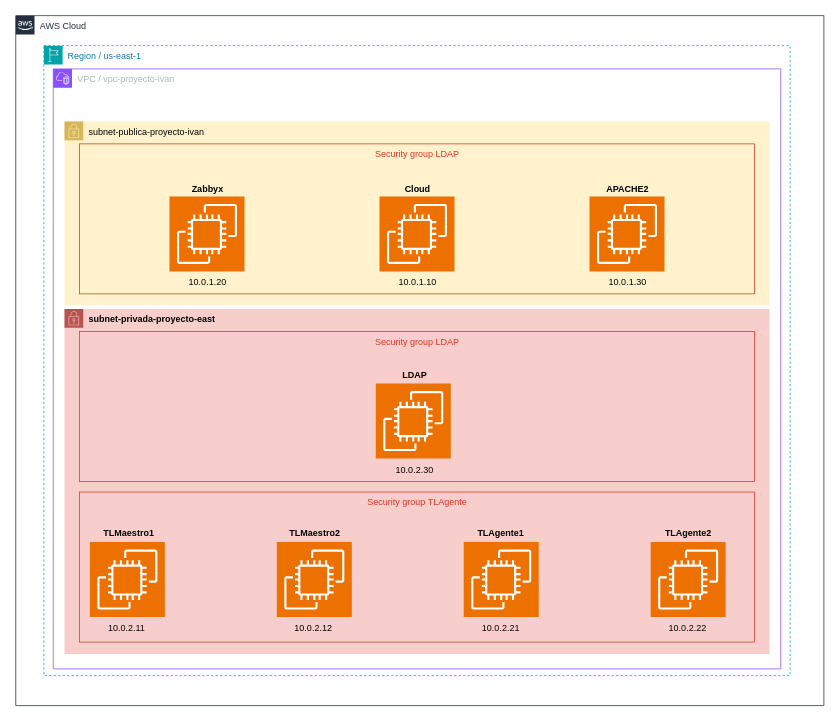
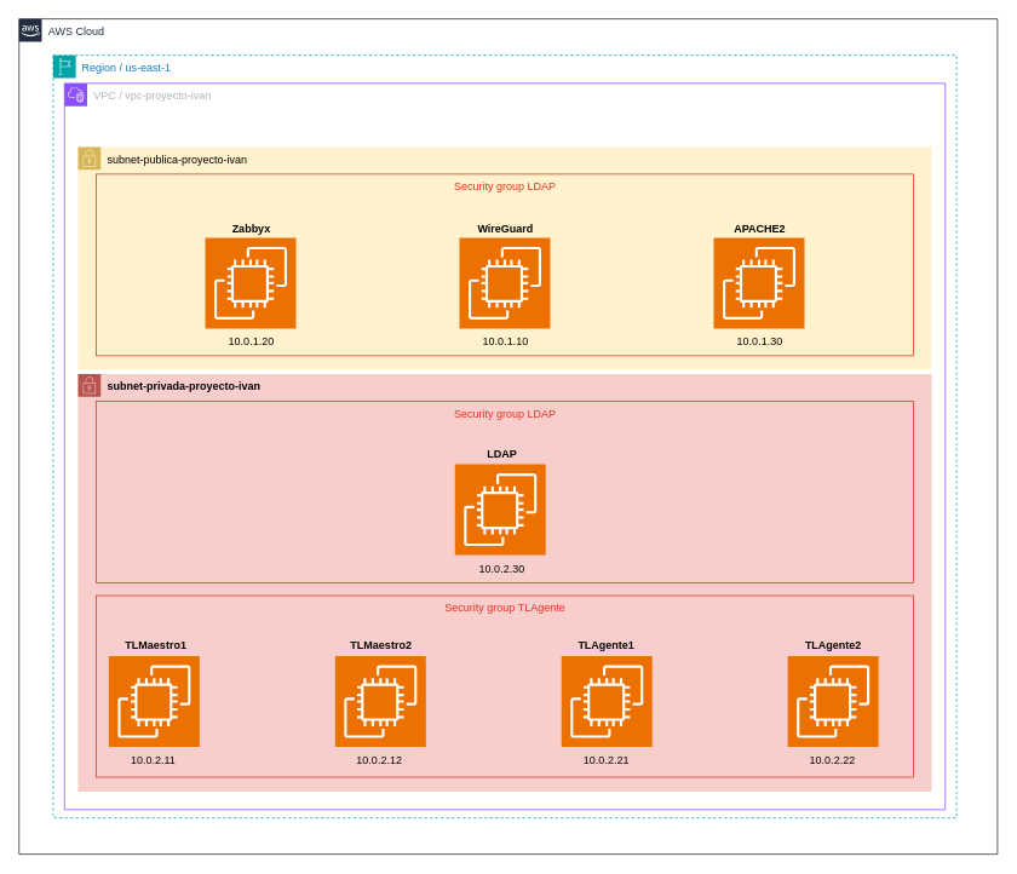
  <mxCell id="0" />
  <mxCell id="1" parent="0" />
  <mxCell id="2" value="" style="group" vertex="1" connectable="0" parent="1"><mxGeometry x="20.5" y="20" width="1077.5" height="920" as="geometry" /></mxCell>
  <mxCell id="3" value="AWS Cloud" style="points=[[0,0],[0.25,0],[0.5,0],[0.75,0],[1,0],[1,0.25],[1,0.5],[1,0.75],[1,1],[0.75,1],[0.5,1],[0.25,1],[0,1],[0,0.75],[0,0.5],[0,0.25]];outlineConnect=0;gradientColor=none;html=1;whiteSpace=wrap;fontSize=12;fontStyle=0;container=1;pointerEvents=0;collapsible=0;recursiveResize=0;shape=mxgraph.aws4.group;grIcon=mxgraph.aws4.group_aws_cloud_alt;strokeColor=#232F3E;fillColor=none;verticalAlign=top;align=left;spacingLeft=30;fontColor=#232F3E;dashed=0;" parent="2" vertex="1"><mxGeometry width="1077.5" height="920" as="geometry" /></mxCell>
  <mxCell id="4" value="" style="group" vertex="1" connectable="0" parent="2"><mxGeometry x="37.5" y="40" width="995" height="840" as="geometry" /></mxCell>
  <mxCell id="5" value="" style="group" vertex="1" connectable="0" parent="4"><mxGeometry x="12.5" y="31" width="970" height="800" as="geometry" /></mxCell>
  <mxCell id="6" value="" style="group" vertex="1" connectable="0" parent="5"><mxGeometry x="15" y="70" width="940" height="710" as="geometry" /></mxCell>
  <mxCell id="7" value="" style="group" vertex="1" connectable="0" parent="6"><mxGeometry y="250" width="940" height="460" as="geometry" /></mxCell>
- <mxCell id="8" value="&lt;b&gt;subnet-privada-proyecto-east&lt;/b&gt;" style="points=[[0,0],[0.25,0],[0.5,0],[0.75,0],[1,0],[1,0.25],[1,0.5],[1,0.75],[1,1],[0.75,1],[0.5,1],[0.25,1],[0,1],[0,0.75],[0,0.5],[0,0.25]];outlineConnect=0;html=1;whiteSpace=wrap;fontSize=12;fontStyle=0;container=0;pointerEvents=0;collapsible=0;recursiveResize=0;shape=mxgraph.aws4.group;grIcon=mxgraph.aws4.group_security_group;grStroke=0;strokeColor=#b85450;fillColor=#f8cecc;verticalAlign=top;align=left;spacingLeft=30;dashed=0;" vertex="1" parent="7"><mxGeometry width="940" height="460" as="geometry" /></mxCell>
+ <mxCell id="8" value="&lt;b&gt;subnet-privada-proyecto-ivan&lt;/b&gt;" style="points=[[0,0],[0.25,0],[0.5,0],[0.75,0],[1,0],[1,0.25],[1,0.5],[1,0.75],[1,1],[0.75,1],[0.5,1],[0.25,1],[0,1],[0,0.75],[0,0.5],[0,0.25]];outlineConnect=0;html=1;whiteSpace=wrap;fontSize=12;fontStyle=0;container=0;pointerEvents=0;collapsible=0;recursiveResize=0;shape=mxgraph.aws4.group;grIcon=mxgraph.aws4.group_security_group;grStroke=0;strokeColor=#b85450;fillColor=#f8cecc;verticalAlign=top;align=left;spacingLeft=30;dashed=0;" vertex="1" parent="7"><mxGeometry width="940" height="460" as="geometry" /></mxCell>
  <mxCell id="9" value="" style="group" vertex="1" connectable="0" parent="7"><mxGeometry x="20" y="30.0" width="900" height="414.22" as="geometry" /></mxCell>
  <mxCell id="10" value="Security group LDAP" style="fillColor=none;strokeColor=#DD3522;verticalAlign=top;fontStyle=0;fontColor=#DD3522;whiteSpace=wrap;html=1;" vertex="1" parent="9"><mxGeometry width="900.0" height="200" as="geometry" /></mxCell>
  <mxCell id="11" value="" style="group" vertex="1" connectable="0" parent="9"><mxGeometry y="214.22" width="900" height="200" as="geometry" /></mxCell>
  <mxCell id="12" value="Security group TLAgente" style="fillColor=none;strokeColor=#DD3522;verticalAlign=top;fontStyle=0;fontColor=#DD3522;whiteSpace=wrap;html=1;" vertex="1" parent="11"><mxGeometry width="900.0" height="200" as="geometry" /></mxCell>
  <mxCell id="13" value="" style="group" vertex="1" connectable="0" parent="11"><mxGeometry x="512.308" y="33.333" width="124.615" height="166.667" as="geometry" /></mxCell>
  <mxCell id="14" value="" style="sketch=0;points=[[0,0,0],[0.25,0,0],[0.5,0,0],[0.75,0,0],[1,0,0],[0,1,0],[0.25,1,0],[0.5,1,0],[0.75,1,0],[1,1,0],[0,0.25,0],[0,0.5,0],[0,0.75,0],[1,0.25,0],[1,0.5,0],[1,0.75,0]];outlineConnect=0;fontColor=#232F3E;fillColor=#ED7100;strokeColor=#ffffff;dashed=0;verticalLabelPosition=bottom;verticalAlign=top;align=center;html=1;fontSize=12;fontStyle=0;aspect=fixed;shape=mxgraph.aws4.resourceIcon;resIcon=mxgraph.aws4.ec2;" vertex="1" parent="13"><mxGeometry y="33.333" width="100" height="100" as="geometry" /></mxCell>
  <mxCell id="15" value="10.0.2.21" style="text;html=1;align=center;verticalAlign=middle;resizable=0;points=[];autosize=1;strokeColor=none;fillColor=none;" vertex="1" parent="13"><mxGeometry x="13.846" y="133.333" width="70" height="30" as="geometry" /></mxCell>
  <mxCell id="16" value="" style="group" vertex="1" connectable="0" parent="11"><mxGeometry x="263.077" y="33.333" width="124.615" height="166.667" as="geometry" /></mxCell>
  <mxCell id="17" value="" style="sketch=0;points=[[0,0,0],[0.25,0,0],[0.5,0,0],[0.75,0,0],[1,0,0],[0,1,0],[0.25,1,0],[0.5,1,0],[0.75,1,0],[1,1,0],[0,0.25,0],[0,0.5,0],[0,0.75,0],[1,0.25,0],[1,0.5,0],[1,0.75,0]];outlineConnect=0;fontColor=#232F3E;fillColor=#ED7100;strokeColor=#ffffff;dashed=0;verticalLabelPosition=bottom;verticalAlign=top;align=center;html=1;fontSize=12;fontStyle=0;aspect=fixed;shape=mxgraph.aws4.resourceIcon;resIcon=mxgraph.aws4.ec2;" vertex="1" parent="16"><mxGeometry y="33.333" width="100" height="100" as="geometry" /></mxCell>
  <mxCell id="18" value="TLMaestro2" style="text;html=1;align=center;verticalAlign=middle;resizable=0;points=[];autosize=1;strokeColor=none;fillColor=none;fontStyle=1" vertex="1" parent="16"><mxGeometry x="5.056" y="6.67" width="90" height="30" as="geometry" /></mxCell>
  <mxCell id="19" value="10.0.2.12" style="text;html=1;align=center;verticalAlign=middle;resizable=0;points=[];autosize=1;strokeColor=none;fillColor=none;" vertex="1" parent="16"><mxGeometry x="13.846" y="133.333" width="70" height="30" as="geometry" /></mxCell>
  <mxCell id="20" value="" style="group" vertex="1" connectable="0" parent="11"><mxGeometry x="761.538" y="33.333" width="124.615" height="166.667" as="geometry" /></mxCell>
  <mxCell id="21" value="" style="sketch=0;points=[[0,0,0],[0.25,0,0],[0.5,0,0],[0.75,0,0],[1,0,0],[0,1,0],[0.25,1,0],[0.5,1,0],[0.75,1,0],[1,1,0],[0,0.25,0],[0,0.5,0],[0,0.75,0],[1,0.25,0],[1,0.5,0],[1,0.75,0]];outlineConnect=0;fontColor=#232F3E;fillColor=#ED7100;strokeColor=#ffffff;dashed=0;verticalLabelPosition=bottom;verticalAlign=top;align=center;html=1;fontSize=12;fontStyle=0;aspect=fixed;shape=mxgraph.aws4.resourceIcon;resIcon=mxgraph.aws4.ec2;" vertex="1" parent="20"><mxGeometry y="33.333" width="100" height="100" as="geometry" /></mxCell>
  <mxCell id="22" value="TLAgente2" style="text;html=1;align=center;verticalAlign=middle;resizable=0;points=[];autosize=1;strokeColor=none;fillColor=none;fontStyle=1" vertex="1" parent="20"><mxGeometry x="10.108" y="6.67" width="80" height="30" as="geometry" /></mxCell>
  <mxCell id="23" value="10.0.2.22" style="text;html=1;align=center;verticalAlign=middle;resizable=0;points=[];autosize=1;strokeColor=none;fillColor=none;" vertex="1" parent="20"><mxGeometry x="13.846" y="133.333" width="70" height="30" as="geometry" /></mxCell>
  <mxCell id="24" value="" style="group" vertex="1" connectable="0" parent="11"><mxGeometry x="13.846" y="33.333" width="124.615" height="166.667" as="geometry" /></mxCell>
  <mxCell id="25" value="" style="sketch=0;points=[[0,0,0],[0.25,0,0],[0.5,0,0],[0.75,0,0],[1,0,0],[0,1,0],[0.25,1,0],[0.5,1,0],[0.75,1,0],[1,1,0],[0,0.25,0],[0,0.5,0],[0,0.75,0],[1,0.25,0],[1,0.5,0],[1,0.75,0]];outlineConnect=0;fontColor=#232F3E;fillColor=#ED7100;strokeColor=#ffffff;dashed=0;verticalLabelPosition=bottom;verticalAlign=top;align=center;html=1;fontSize=12;fontStyle=0;aspect=fixed;shape=mxgraph.aws4.resourceIcon;resIcon=mxgraph.aws4.ec2;" vertex="1" parent="24"><mxGeometry y="33.333" width="100" height="100" as="geometry" /></mxCell>
  <mxCell id="26" value="10.0.2.11" style="text;html=1;align=center;verticalAlign=middle;resizable=0;points=[];autosize=1;strokeColor=none;fillColor=none;" vertex="1" parent="24"><mxGeometry x="13.846" y="133.333" width="70" height="30" as="geometry" /></mxCell>
  <mxCell id="27" value="&lt;b&gt;TLMaestro1&lt;/b&gt;" style="text;html=1;align=center;verticalAlign=middle;resizable=0;points=[];autosize=1;strokeColor=none;fillColor=none;" vertex="1" parent="11"><mxGeometry x="20.227" y="40.003" width="90" height="30" as="geometry" /></mxCell>
  <mxCell id="28" value="TLAgente1" style="text;html=1;align=center;verticalAlign=middle;resizable=0;points=[];autosize=1;strokeColor=none;fillColor=none;labelBorderColor=none;labelBackgroundColor=none;fontStyle=1" vertex="1" parent="11"><mxGeometry x="521.102" y="40.003" width="80" height="30" as="geometry" /></mxCell>
  <mxCell id="29" value="" style="group" vertex="1" connectable="0" parent="9"><mxGeometry x="394.999" y="44.22" width="100" height="155.39" as="geometry" /></mxCell>
  <mxCell id="30" value="" style="sketch=0;points=[[0,0,0],[0.25,0,0],[0.5,0,0],[0.75,0,0],[1,0,0],[0,1,0],[0.25,1,0],[0.5,1,0],[0.75,1,0],[1,1,0],[0,0.25,0],[0,0.5,0],[0,0.75,0],[1,0.25,0],[1,0.5,0],[1,0.75,0]];outlineConnect=0;fontColor=#232F3E;fillColor=#ED7100;strokeColor=#ffffff;dashed=0;verticalLabelPosition=bottom;verticalAlign=top;align=center;html=1;fontSize=12;fontStyle=0;aspect=fixed;shape=mxgraph.aws4.resourceIcon;resIcon=mxgraph.aws4.ec2;" vertex="1" parent="29"><mxGeometry y="25.387" width="100" height="100" as="geometry" /></mxCell>
  <mxCell id="31" value="10.0.2.30" style="text;html=1;align=center;verticalAlign=middle;resizable=0;points=[];autosize=1;strokeColor=none;fillColor=none;" vertex="1" parent="29"><mxGeometry x="16.001" y="125.39" width="70" height="30" as="geometry" /></mxCell>
  <mxCell id="32" value="&lt;b&gt;LDAP&lt;/b&gt;" style="text;html=1;align=center;verticalAlign=middle;resizable=0;points=[];autosize=1;strokeColor=none;fillColor=none;" vertex="1" parent="29"><mxGeometry x="21.001" width="60" height="30" as="geometry" /></mxCell>
  <mxCell id="33" value="subnet-publica-proyecto-ivan" style="points=[[0,0],[0.25,0],[0.5,0],[0.75,0],[1,0],[1,0.25],[1,0.5],[1,0.75],[1,1],[0.75,1],[0.5,1],[0.25,1],[0,1],[0,0.75],[0,0.5],[0,0.25]];outlineConnect=0;html=1;whiteSpace=wrap;fontSize=12;fontStyle=0;container=1;pointerEvents=0;collapsible=0;recursiveResize=0;shape=mxgraph.aws4.group;grIcon=mxgraph.aws4.group_security_group;grStroke=0;strokeColor=#d6b656;fillColor=#fff2cc;verticalAlign=top;align=left;spacingLeft=30;dashed=0;" vertex="1" parent="6"><mxGeometry width="940" height="245" as="geometry" /></mxCell>
  <mxCell id="34" value="" style="group" vertex="1" connectable="0" parent="33"><mxGeometry x="20" y="30" width="900" height="200" as="geometry" /></mxCell>
  <mxCell id="35" value="Security group LDAP" style="fillColor=none;strokeColor=#DD3522;verticalAlign=top;fontStyle=0;fontColor=#DD3522;whiteSpace=wrap;html=1;" vertex="1" parent="34"><mxGeometry width="900" height="200" as="geometry" /></mxCell>
  <mxCell id="36" value="" style="sketch=0;points=[[0,0,0],[0.25,0,0],[0.5,0,0],[0.75,0,0],[1,0,0],[0,1,0],[0.25,1,0],[0.5,1,0],[0.75,1,0],[1,1,0],[0,0.25,0],[0,0.5,0],[0,0.75,0],[1,0.25,0],[1,0.5,0],[1,0.75,0]];outlineConnect=0;fontColor=#232F3E;fillColor=#ED7100;strokeColor=#ffffff;dashed=0;verticalLabelPosition=bottom;verticalAlign=top;align=center;html=1;fontSize=12;fontStyle=0;aspect=fixed;shape=mxgraph.aws4.resourceIcon;resIcon=mxgraph.aws4.ec2;" vertex="1" parent="34"><mxGeometry x="120" y="70" width="100" height="100" as="geometry" /></mxCell>
  <mxCell id="37" value="" style="sketch=0;points=[[0,0,0],[0.25,0,0],[0.5,0,0],[0.75,0,0],[1,0,0],[0,1,0],[0.25,1,0],[0.5,1,0],[0.75,1,0],[1,1,0],[0,0.25,0],[0,0.5,0],[0,0.75,0],[1,0.25,0],[1,0.5,0],[1,0.75,0]];outlineConnect=0;fontColor=#232F3E;fillColor=#ED7100;strokeColor=#ffffff;dashed=0;verticalLabelPosition=bottom;verticalAlign=top;align=center;html=1;fontSize=12;fontStyle=0;aspect=fixed;shape=mxgraph.aws4.resourceIcon;resIcon=mxgraph.aws4.ec2;" vertex="1" parent="34"><mxGeometry x="400" y="70" width="100" height="100" as="geometry" /></mxCell>
  <mxCell id="38" value="" style="sketch=0;points=[[0,0,0],[0.25,0,0],[0.5,0,0],[0.75,0,0],[1,0,0],[0,1,0],[0.25,1,0],[0.5,1,0],[0.75,1,0],[1,1,0],[0,0.25,0],[0,0.5,0],[0,0.75,0],[1,0.25,0],[1,0.5,0],[1,0.75,0]];outlineConnect=0;fontColor=#232F3E;fillColor=#ED7100;strokeColor=#ffffff;dashed=0;verticalLabelPosition=bottom;verticalAlign=top;align=center;html=1;fontSize=12;fontStyle=0;aspect=fixed;shape=mxgraph.aws4.resourceIcon;resIcon=mxgraph.aws4.ec2;" vertex="1" parent="34"><mxGeometry x="680" y="70" width="100" height="100" as="geometry" /></mxCell>
- <mxCell id="39" value="&lt;b&gt;Cloud&lt;/b&gt;" style="text;html=1;align=center;verticalAlign=middle;resizable=0;points=[];autosize=1;strokeColor=none;fillColor=none;" vertex="1" parent="34"><mxGeometry x="410" y="45" width="80" height="30" as="geometry" /></mxCell>
+ <mxCell id="39" value="&lt;b&gt;WireGuard&lt;/b&gt;" style="text;html=1;align=center;verticalAlign=middle;resizable=0;points=[];autosize=1;strokeColor=none;fillColor=none;" vertex="1" parent="34"><mxGeometry x="410" y="45" width="80" height="30" as="geometry" /></mxCell>
  <mxCell id="40" value="&lt;b&gt;Zabbyx&lt;/b&gt;" style="text;html=1;align=center;verticalAlign=middle;resizable=0;points=[];autosize=1;strokeColor=none;fillColor=none;" vertex="1" parent="34"><mxGeometry x="135" y="45" width="70" height="30" as="geometry" /></mxCell>
  <mxCell id="41" value="APACHE2" style="text;html=1;align=center;verticalAlign=middle;resizable=0;points=[];autosize=1;strokeColor=none;fillColor=none;fontStyle=1" vertex="1" parent="34"><mxGeometry x="690" y="45" width="80" height="30" as="geometry" /></mxCell>
  <mxCell id="42" value="10.0.1.10" style="text;html=1;align=center;verticalAlign=middle;resizable=0;points=[];autosize=1;strokeColor=none;fillColor=none;" vertex="1" parent="34"><mxGeometry x="415" y="170" width="70" height="30" as="geometry" /></mxCell>
  <mxCell id="43" value="10.0.1.20" style="text;html=1;align=center;verticalAlign=middle;resizable=0;points=[];autosize=1;strokeColor=none;fillColor=none;" vertex="1" parent="34"><mxGeometry x="135" y="170" width="70" height="30" as="geometry" /></mxCell>
  <mxCell id="44" value="10.0.1.30" style="text;html=1;align=center;verticalAlign=middle;resizable=0;points=[];autosize=1;strokeColor=none;fillColor=none;" vertex="1" parent="34"><mxGeometry x="695" y="170" width="70" height="30" as="geometry" /></mxCell>
  <mxCell id="45" value="VPC / vpc-proyecto-ivan" style="points=[[0,0],[0.25,0],[0.5,0],[0.75,0],[1,0],[1,0.25],[1,0.5],[1,0.75],[1,1],[0.75,1],[0.5,1],[0.25,1],[0,1],[0,0.75],[0,0.5],[0,0.25]];outlineConnect=0;gradientColor=none;html=1;whiteSpace=wrap;fontSize=12;fontStyle=0;container=1;pointerEvents=0;collapsible=0;recursiveResize=0;shape=mxgraph.aws4.group;grIcon=mxgraph.aws4.group_vpc2;strokeColor=#8C4FFF;fillColor=none;verticalAlign=top;align=left;spacingLeft=30;fontColor=#AAB7B8;dashed=0;" parent="5" vertex="1"><mxGeometry width="970" height="800" as="geometry" /></mxCell>
  <mxCell id="46" value="Region / us-east-1" style="points=[[0,0],[0.25,0],[0.5,0],[0.75,0],[1,0],[1,0.25],[1,0.5],[1,0.75],[1,1],[0.75,1],[0.5,1],[0.25,1],[0,1],[0,0.75],[0,0.5],[0,0.25]];outlineConnect=0;gradientColor=none;html=1;whiteSpace=wrap;fontSize=12;fontStyle=0;container=1;pointerEvents=0;collapsible=0;recursiveResize=0;shape=mxgraph.aws4.group;grIcon=mxgraph.aws4.group_region;strokeColor=#00A4A6;fillColor=none;verticalAlign=top;align=left;spacingLeft=30;fontColor=#147EBA;dashed=1;" parent="4" vertex="1"><mxGeometry width="995" height="840" as="geometry" /></mxCell>
  <mxCell id="47" style="edgeStyle=orthogonalEdgeStyle;rounded=0;orthogonalLoop=1;jettySize=auto;html=1;exitX=0.5;exitY=1;exitDx=0;exitDy=0;" edge="1" parent="4" source="46" target="46"><mxGeometry relative="1" as="geometry" /></mxCell>
